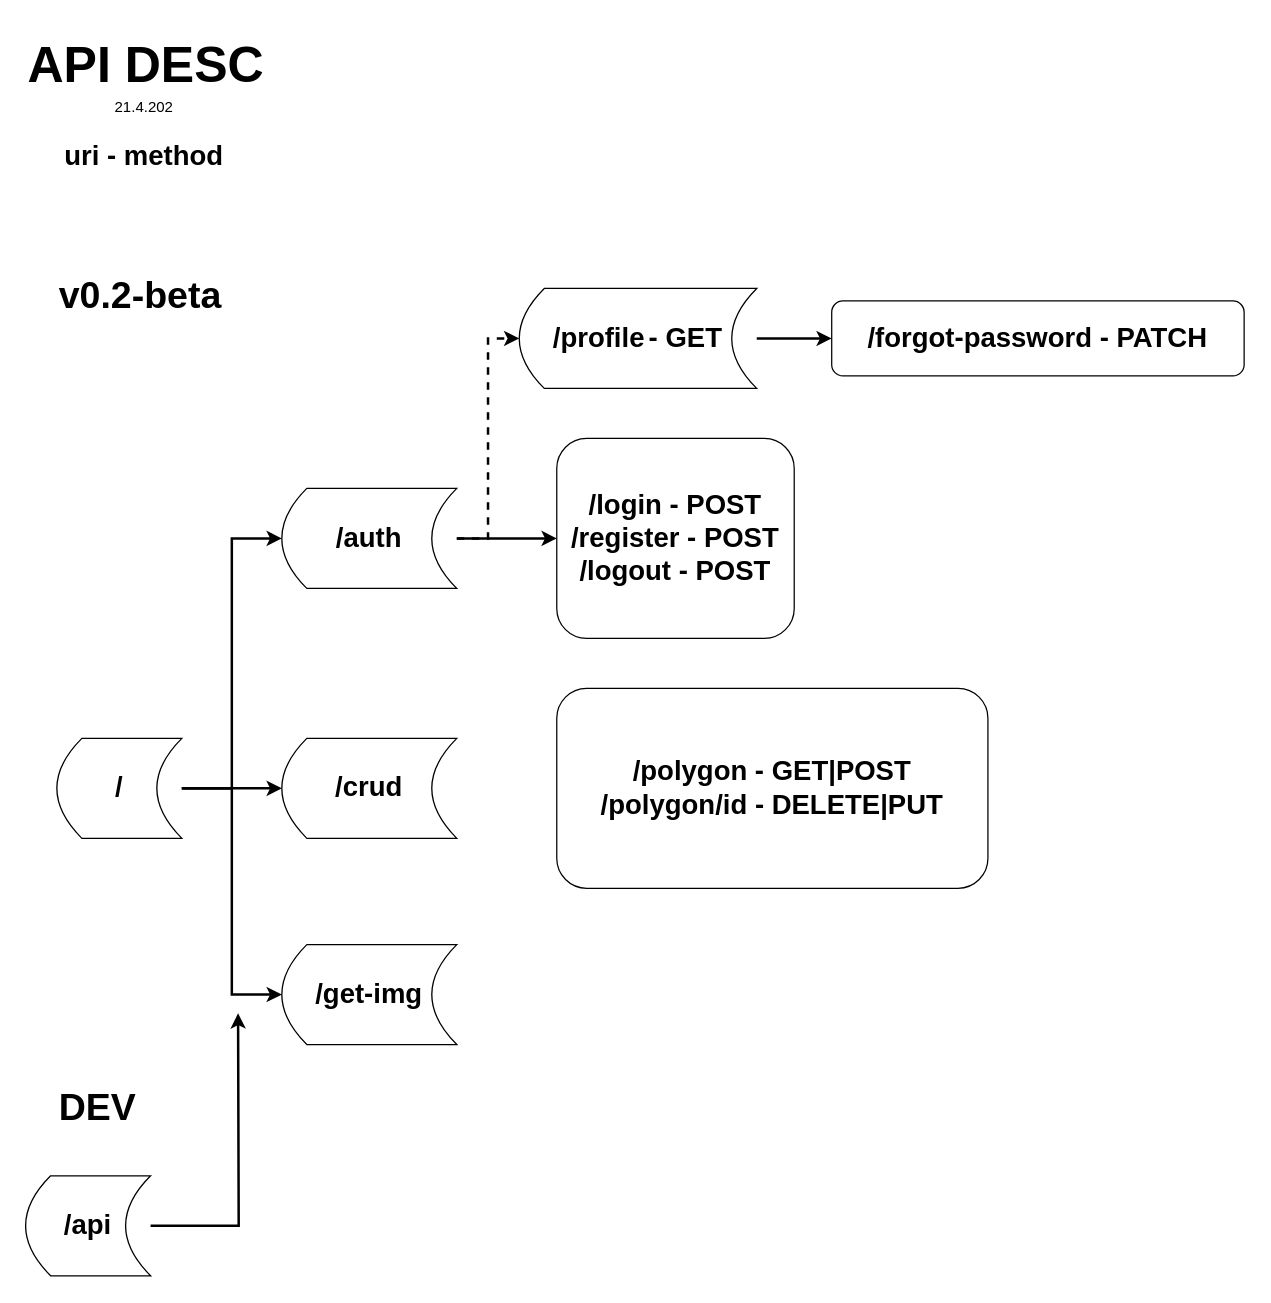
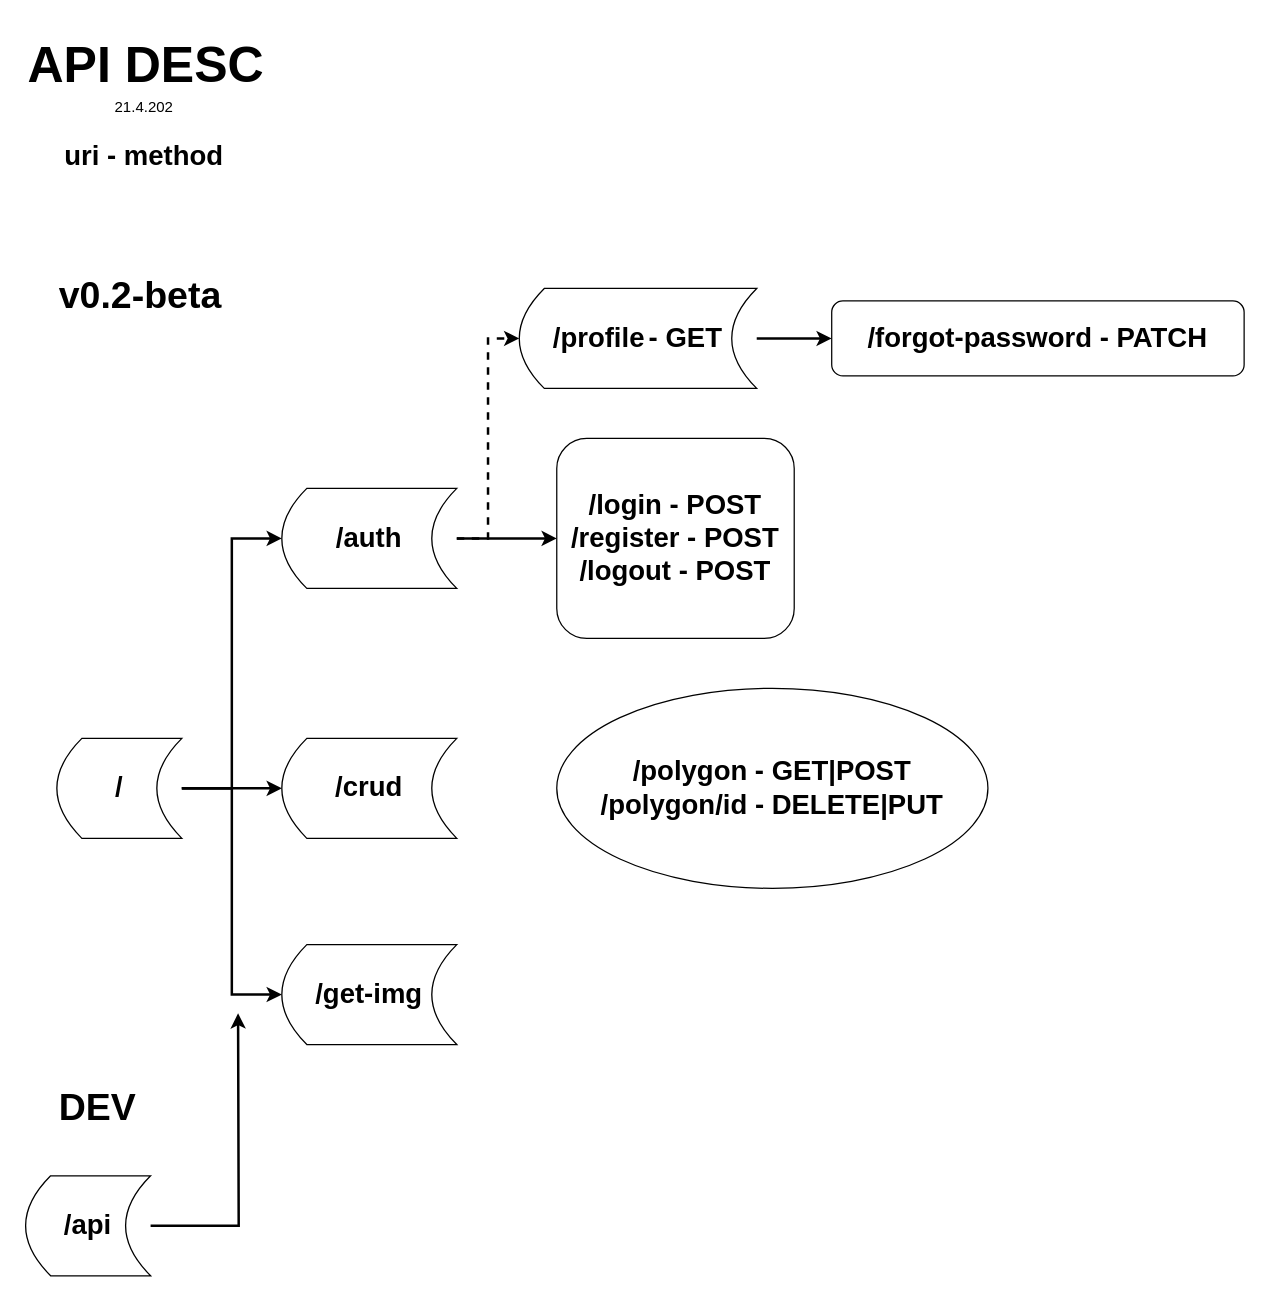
  <mxCell id="0" />
  <mxCell id="1" parent="0" />
  <mxCell id="2" value="&lt;div align=&quot;left&quot;&gt;&lt;b&gt;&lt;font style=&quot;font-size: 40px;&quot;&gt;API DESC&lt;/font&gt;&lt;/b&gt;&lt;/div&gt;" style="text;html=1;align=left;verticalAlign=middle;whiteSpace=wrap;rounded=0;" vertex="1" parent="1"><mxGeometry x="20" width="250" height="60" as="geometry" y="20" /></mxCell>
  <mxCell id="3" value="21.4.202" style="text;html=1;align=center;verticalAlign=middle;whiteSpace=wrap;rounded=0;" vertex="1" parent="1"><mxGeometry x="20" y="70" width="190" height="30" as="geometry" /></mxCell>
  <mxCell id="4" value="&lt;div align=&quot;left&quot;&gt;&lt;font style=&quot;font-size: 30px;&quot;&gt;&lt;b&gt;v0.2-beta&lt;/b&gt;&lt;/font&gt;&lt;/div&gt;" style="text;html=1;align=left;verticalAlign=middle;whiteSpace=wrap;rounded=0;" vertex="1" parent="1"><mxGeometry x="45" y="220" width="140" height="30" as="geometry" /></mxCell>
  <mxCell id="5" style="edgeStyle=orthogonalEdgeStyle;rounded=0;orthogonalLoop=1;jettySize=auto;html=1;entryX=0;entryY=0.5;entryDx=0;entryDy=0;strokeWidth=2;" edge="1" parent="1" source="8" target="11"><mxGeometry relative="1" as="geometry" /></mxCell>
  <mxCell id="6" style="edgeStyle=orthogonalEdgeStyle;rounded=0;orthogonalLoop=1;jettySize=auto;html=1;entryX=0;entryY=0.5;entryDx=0;entryDy=0;strokeWidth=2;" edge="1" parent="1" source="8" target="12"><mxGeometry relative="1" as="geometry" /></mxCell>
  <mxCell id="7" style="edgeStyle=orthogonalEdgeStyle;rounded=0;orthogonalLoop=1;jettySize=auto;html=1;entryX=0;entryY=0.5;entryDx=0;entryDy=0;strokeWidth=2;" edge="1" parent="1" source="8" target="13"><mxGeometry relative="1" as="geometry" /></mxCell>
  <mxCell id="8" value="&lt;b&gt;&lt;font style=&quot;font-size: 22px;&quot;&gt;/&lt;/font&gt;&lt;/b&gt;" style="shape=dataStorage;whiteSpace=wrap;html=1;fixedSize=1;" vertex="1" parent="1"><mxGeometry x="45" y="590" width="100" height="80" as="geometry" /></mxCell>
  <mxCell id="9" style="edgeStyle=orthogonalEdgeStyle;rounded=0;orthogonalLoop=1;jettySize=auto;html=1;entryX=0;entryY=0.5;entryDx=0;entryDy=0;strokeWidth=2;dashed=1;" edge="1" parent="1" source="11" target="15"><mxGeometry relative="1" as="geometry" /></mxCell>
  <mxCell id="10" style="edgeStyle=orthogonalEdgeStyle;rounded=0;orthogonalLoop=1;jettySize=auto;html=1;entryX=0;entryY=0.5;entryDx=0;entryDy=0;strokeWidth=2;" edge="1" parent="1" source="11" target="16"><mxGeometry relative="1" as="geometry" /></mxCell>
  <mxCell id="11" value="&lt;b&gt;&lt;font style=&quot;font-size: 22px;&quot;&gt;/auth&lt;/font&gt;&lt;/b&gt;" style="shape=dataStorage;whiteSpace=wrap;html=1;fixedSize=1;" vertex="1" parent="1"><mxGeometry x="225" y="390" width="140" height="80" as="geometry" /></mxCell>
  <mxCell id="12" value="&lt;b&gt;&lt;font style=&quot;font-size: 22px;&quot;&gt;/crud&lt;/font&gt;&lt;/b&gt;" style="shape=dataStorage;whiteSpace=wrap;html=1;fixedSize=1;" vertex="1" parent="1"><mxGeometry x="225" y="590" width="140" height="80" as="geometry" /></mxCell>
  <mxCell id="13" value="&lt;b&gt;&lt;font style=&quot;font-size: 22px;&quot;&gt;/get-img&lt;/font&gt;&lt;/b&gt;" style="shape=dataStorage;whiteSpace=wrap;html=1;fixedSize=1;" vertex="1" parent="1"><mxGeometry x="225" y="755" width="140" height="80" as="geometry" /></mxCell>
  <mxCell id="14" style="edgeStyle=orthogonalEdgeStyle;rounded=0;orthogonalLoop=1;jettySize=auto;html=1;entryX=0;entryY=0.5;entryDx=0;entryDy=0;strokeWidth=2;" edge="1" parent="1" source="15" target="17"><mxGeometry relative="1" as="geometry" /></mxCell>
  <mxCell id="15" value="&lt;b&gt;&lt;font style=&quot;font-size: 22px;&quot;&gt;/profile&lt;/font&gt; &lt;font style=&quot;font-size: 22px;&quot;&gt;- GET&lt;/font&gt;&lt;/b&gt;" style="shape=dataStorage;whiteSpace=wrap;html=1;fixedSize=1;" vertex="1" parent="1"><mxGeometry x="415" y="230" width="190" height="80" as="geometry" /></mxCell>
  <mxCell id="16" value="&lt;div&gt;&lt;b&gt;&lt;font style=&quot;font-size: 22px;&quot;&gt;/login - POST&lt;/font&gt;&lt;/b&gt;&lt;/div&gt;&lt;div&gt;&lt;b&gt;&lt;font style=&quot;font-size: 22px;&quot;&gt;/register - POST&lt;/font&gt;&lt;/b&gt;&lt;/div&gt;&lt;div&gt;&lt;b&gt;&lt;font style=&quot;font-size: 22px;&quot;&gt;/logout - POST&lt;/font&gt;&lt;/b&gt;&lt;/div&gt;" style="rounded=1;whiteSpace=wrap;html=1;" vertex="1" parent="1"><mxGeometry x="445" y="350" width="190" height="160" as="geometry" /></mxCell>
  <mxCell id="17" value="&lt;b&gt;&lt;font style=&quot;font-size: 22px;&quot;&gt;/forgot-password&lt;/font&gt;&lt;font style=&quot;font-size: 22px;&quot;&gt; - PATCH&lt;/font&gt;&lt;/b&gt;" style="rounded=1;whiteSpace=wrap;html=1;" vertex="1" parent="1"><mxGeometry x="665" y="240" width="330" height="60" as="geometry" /></mxCell>
  <mxCell id="18" value="&lt;b&gt;&lt;font style=&quot;font-size: 22px;&quot;&gt;uri - method&lt;/font&gt;&lt;/b&gt;" style="text;html=1;align=center;verticalAlign=middle;whiteSpace=wrap;rounded=0;" vertex="1" parent="1"><mxGeometry x="50" y="110" width="130" height="30" as="geometry" /></mxCell>
- <mxCell id="19" value="&lt;div&gt;&lt;b&gt;&lt;font style=&quot;font-size: 22px;&quot;&gt;/polygon - GET|POST&lt;/font&gt;&lt;/b&gt;&lt;/div&gt;&lt;div&gt;&lt;b&gt;&lt;font style=&quot;font-size: 22px;&quot;&gt;/polygon/id - DELETE|PUT&lt;/font&gt;&lt;/b&gt;&lt;/div&gt;" style="rounded=1;whiteSpace=wrap;html=1;" vertex="1" parent="1"><mxGeometry x="445" y="550" width="345" height="160" as="geometry" /></mxCell>
+ <mxCell id="19" value="&lt;div&gt;&lt;b&gt;&lt;font style=&quot;font-size: 22px;&quot;&gt;/polygon - GET|POST&lt;/font&gt;&lt;/b&gt;&lt;/div&gt;&lt;div&gt;&lt;b&gt;&lt;font style=&quot;font-size: 22px;&quot;&gt;/polygon/id - DELETE|PUT&lt;/font&gt;&lt;/b&gt;&lt;/div&gt;" style="ellipse;whiteSpace=wrap;html=1;" vertex="1" parent="1"><mxGeometry x="445" y="550" width="345" height="160" as="geometry" /></mxCell>
  <mxCell id="20" value="&lt;font style=&quot;font-size: 30px;&quot;&gt;&lt;b&gt;&lt;font&gt;DEV&lt;/font&gt;&lt;/b&gt;&lt;/font&gt;" style="text;html=1;align=left;verticalAlign=middle;whiteSpace=wrap;rounded=0;" vertex="1" parent="1"><mxGeometry x="45" y="870" width="140" height="30" as="geometry" /></mxCell>
  <mxCell id="21" style="edgeStyle=orthogonalEdgeStyle;rounded=0;orthogonalLoop=1;jettySize=auto;html=1;strokeWidth=2;" edge="1" parent="1" source="22"><mxGeometry relative="1" as="geometry"><mxPoint x="190" y="810" as="targetPoint" /></mxGeometry></mxCell>
  <mxCell id="22" value="&lt;b&gt;&lt;font style=&quot;font-size: 22px;&quot;&gt;/api&lt;/font&gt;&lt;/b&gt;" style="shape=dataStorage;whiteSpace=wrap;html=1;fixedSize=1;" vertex="1" parent="1"><mxGeometry x="20" y="940" width="100" height="80" as="geometry" /></mxCell>
